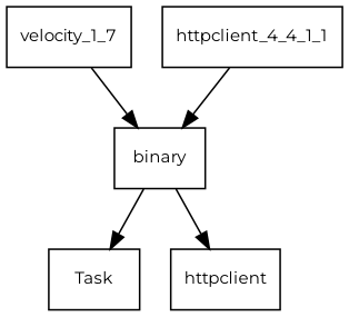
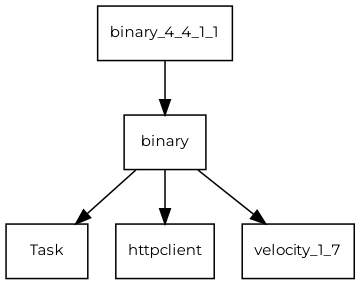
  digraph {
    fontname=Montserrat
    node [fontname=Montserrat fontsize=10.0 shape=box]
    edge [fontname=Montserrat]
    binary
    Task
    n3 [label=httpclient]
    velocity_1_7
-   httpclient_4_4_1_1
+   httpclient_4_4_1_1 [label=binary_4_4_1_1]
    binary -> Task
    binary -> n3
-   velocity_1_7 -> binary
+   binary -> velocity_1_7
    httpclient_4_4_1_1 -> binary
  }
